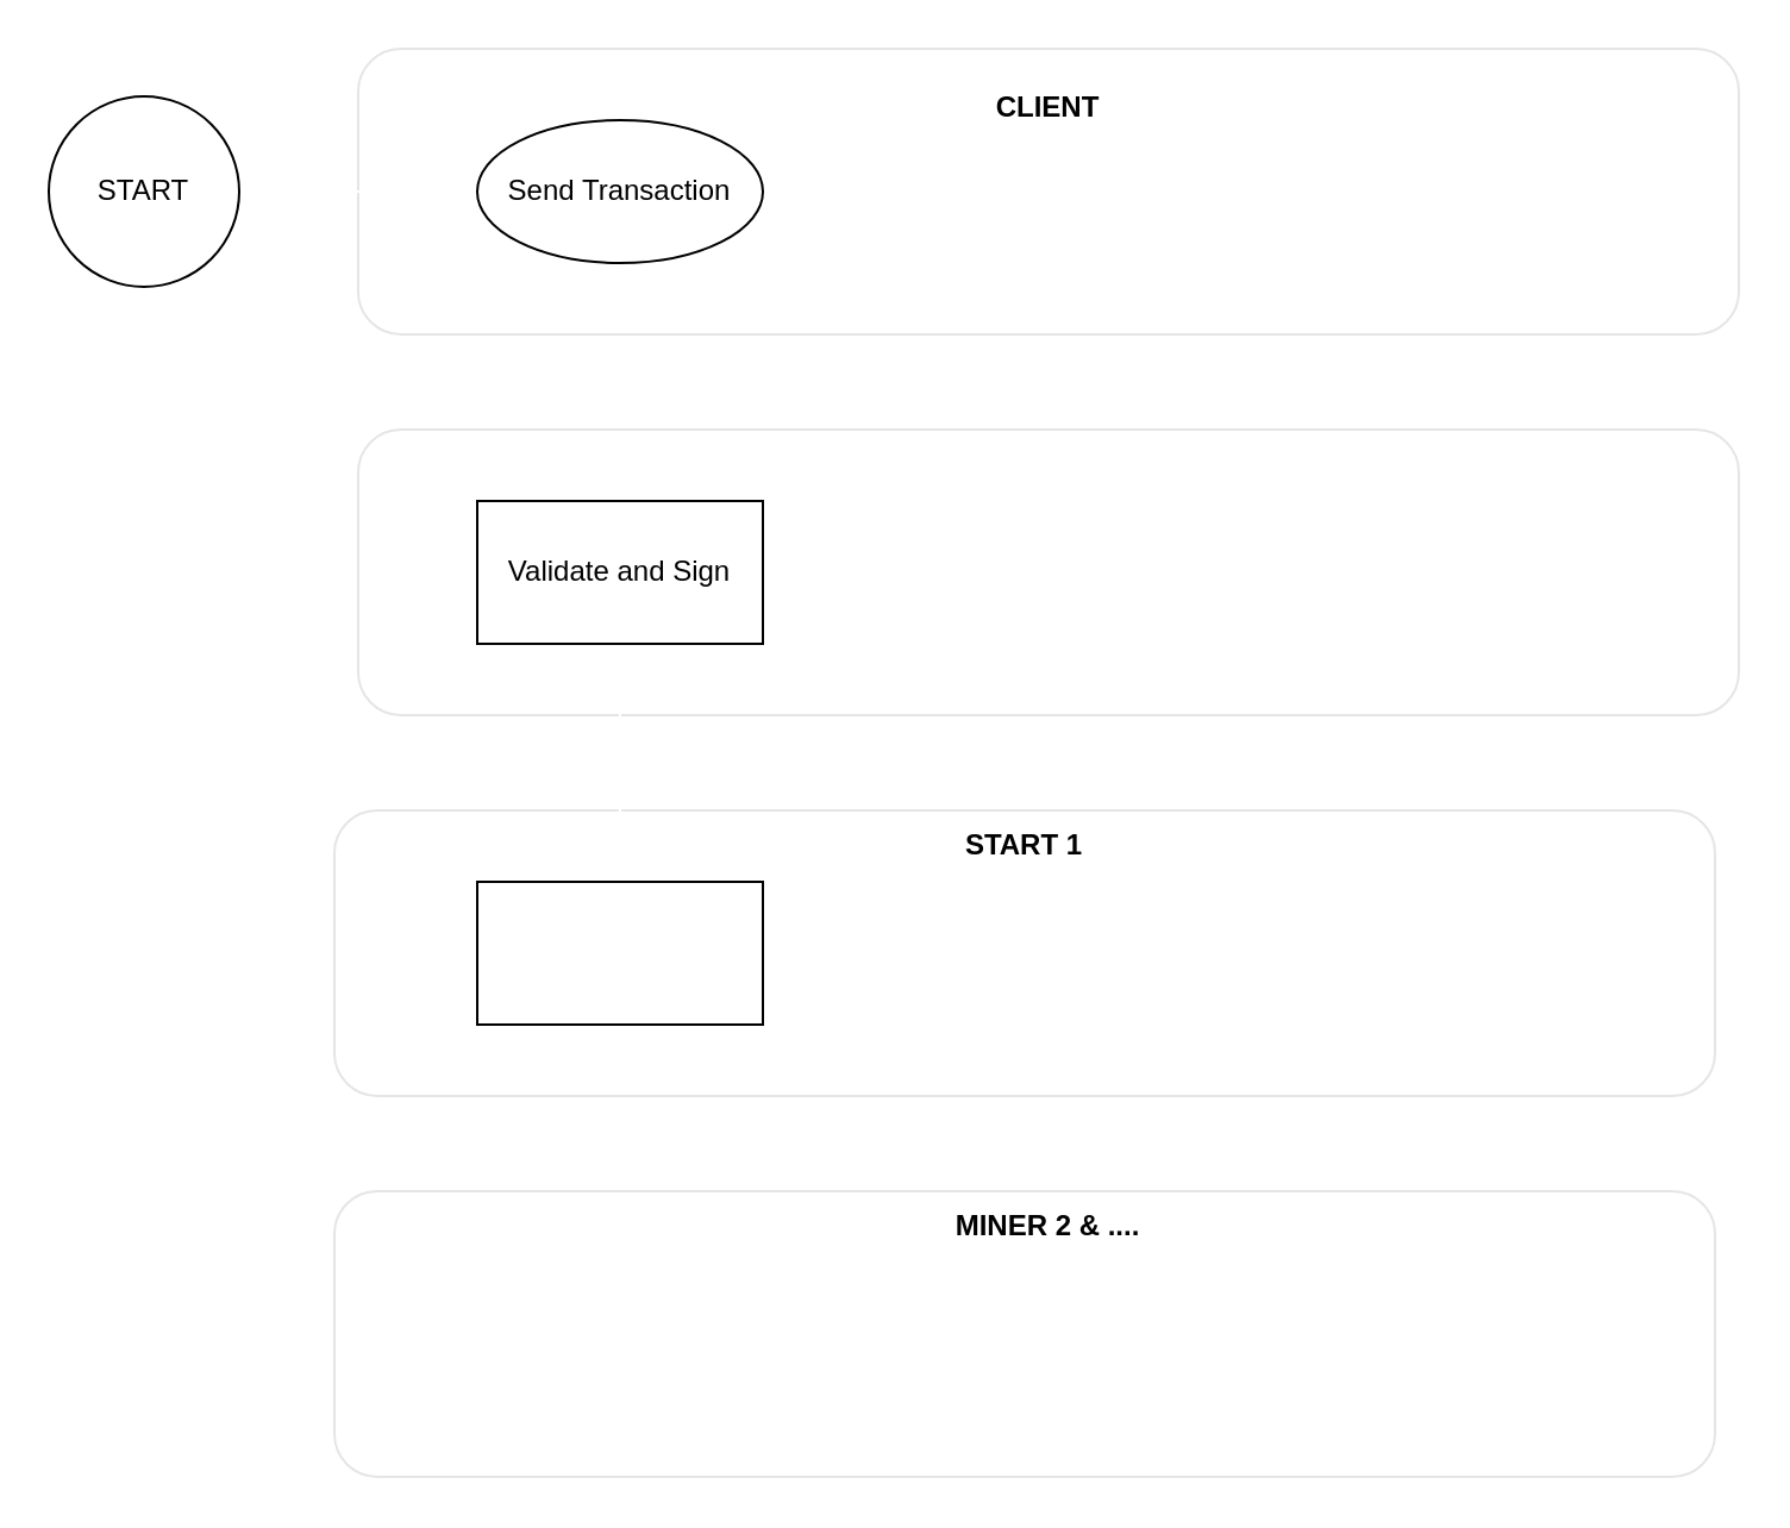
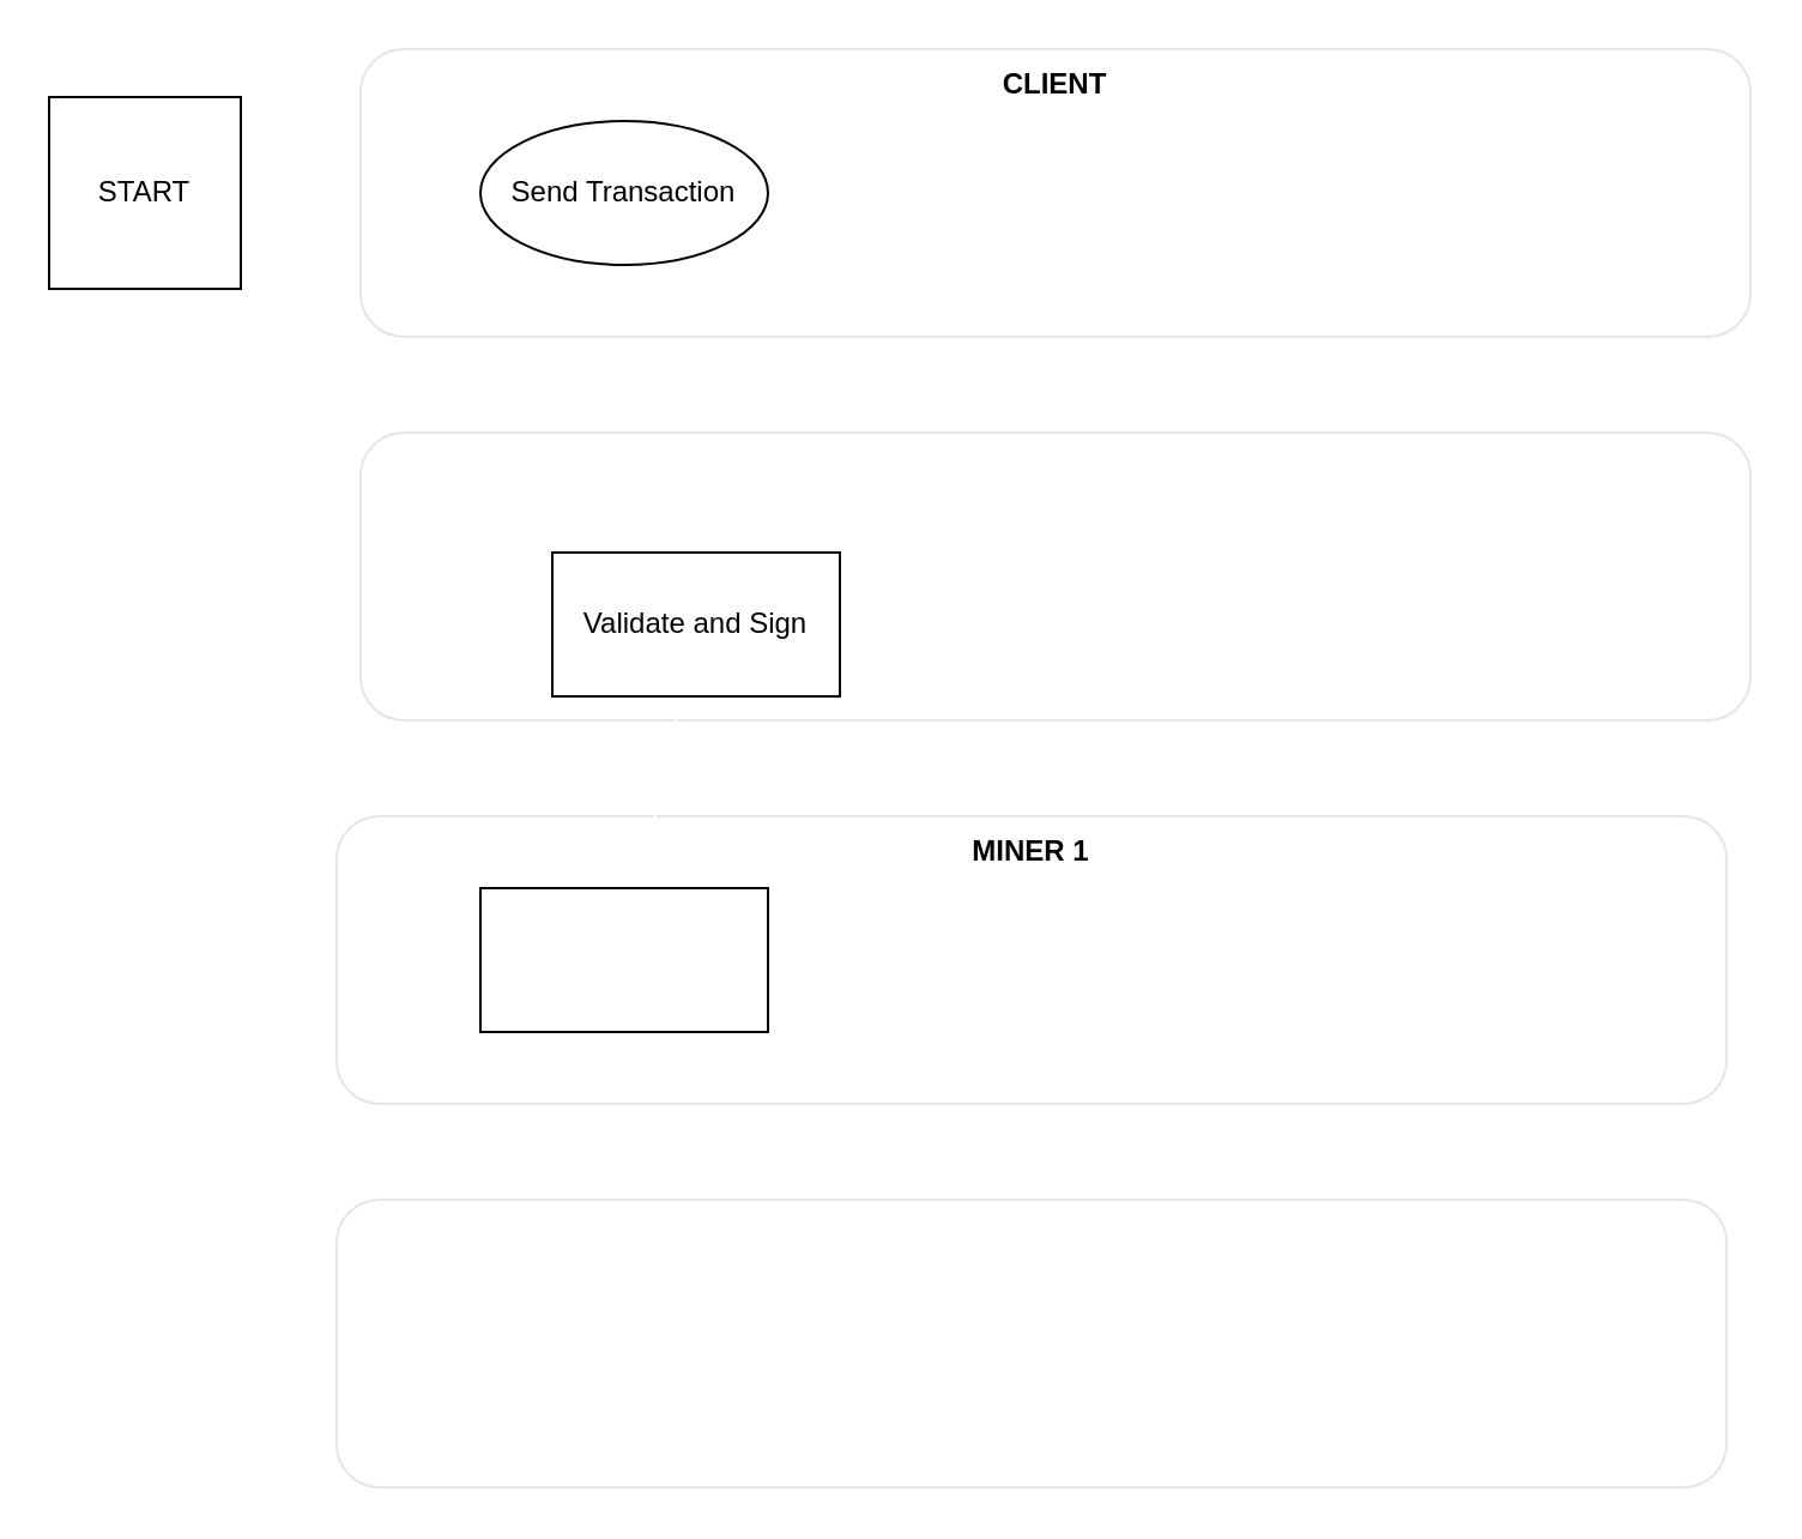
  <mxCell id="0" />
  <mxCell id="1" parent="0" />
  <mxCell id="2" value="" style="rounded=1;whiteSpace=wrap;html=1;fillColor=#FFFFFF;opacity=10;" vertex="1" parent="1"><mxGeometry x="140" y="340" width="580" height="120" as="geometry" /></mxCell>
  <mxCell id="3" value="" style="rounded=1;whiteSpace=wrap;html=1;fillColor=#FFFFFF;opacity=10;" vertex="1" parent="1"><mxGeometry x="150" y="20" width="580" height="120" as="geometry" /></mxCell>
  <mxCell id="4" value="" style="rounded=1;whiteSpace=wrap;html=1;fillColor=#FFFFFF;opacity=10;" vertex="1" parent="1"><mxGeometry x="150" y="180" width="580" height="120" as="geometry" /></mxCell>
- <mxCell id="5" value="" style="edgeStyle=none;html=1;strokeColor=#FFFFFF;" edge="1" parent="1" source="6" target="7"><mxGeometry relative="1" as="geometry" /></mxCell>
- <mxCell id="6" value="START" style="ellipse;whiteSpace=wrap;html=1;aspect=fixed;" vertex="1" parent="1"><mxGeometry x="20" y="40" width="80" height="80" as="geometry" /></mxCell>
+ <mxCell id="6" value="START" style="whiteSpace=wrap;html=1;aspect=fixed;rounded=0;" vertex="1" parent="1"><mxGeometry x="20" y="40" width="80" height="80" as="geometry" /></mxCell>
  <mxCell id="7" value="Send Transaction" style="ellipse;whiteSpace=wrap;html=1;" vertex="1" parent="1"><mxGeometry x="200" y="50" width="120" height="60" as="geometry" /></mxCell>
  <mxCell id="8" value="" style="edgeStyle=none;html=1;strokeColor=#FFFFFF;" edge="1" parent="1" source="9" target="10"><mxGeometry relative="1" as="geometry" /></mxCell>
- <mxCell id="9" value="Validate and Sign" style="whiteSpace=wrap;html=1;" vertex="1" parent="1"><mxGeometry x="200" y="210" width="120" height="60" as="geometry" /></mxCell>
+ <mxCell id="9" value="Validate and Sign" style="whiteSpace=wrap;html=1;" vertex="1" parent="1"><mxGeometry x="230" y="230" width="120" height="60" as="geometry" /></mxCell>
  <mxCell id="10" value="" style="whiteSpace=wrap;html=1;" vertex="1" parent="1"><mxGeometry x="200" y="370" width="120" height="60" as="geometry" /></mxCell>
- <mxCell id="11" value="&lt;b&gt;CLIENT&lt;/b&gt;" style="text;html=1;strokeColor=none;fillColor=none;align=center;verticalAlign=middle;whiteSpace=wrap;rounded=0;opacity=10;" vertex="1" parent="1"><mxGeometry x="410" y="30" width="60" height="30" as="geometry" /></mxCell>
- <mxCell id="12" value="&lt;b&gt;START 1&lt;/b&gt;" style="text;html=1;strokeColor=none;fillColor=none;align=center;verticalAlign=middle;whiteSpace=wrap;rounded=0;opacity=10;" vertex="1" parent="1"><mxGeometry x="365" y="340" width="130" height="30" as="geometry" /></mxCell>
+ <mxCell id="11" value="&lt;b&gt;CLIENT&lt;/b&gt;" style="text;html=1;strokeColor=none;fillColor=none;align=center;verticalAlign=middle;whiteSpace=wrap;rounded=0;opacity=10;" vertex="1" parent="1"><mxGeometry x="410" y="20" width="60" height="30" as="geometry" /></mxCell>
+ <mxCell id="12" value="&lt;b&gt;MINER 1&lt;/b&gt;" style="text;html=1;strokeColor=none;fillColor=none;align=center;verticalAlign=middle;whiteSpace=wrap;rounded=0;opacity=10;" vertex="1" parent="1"><mxGeometry x="365" y="340" width="130" height="30" as="geometry" /></mxCell>
  <mxCell id="13" value="" style="rounded=1;whiteSpace=wrap;html=1;fillColor=#FFFFFF;opacity=10;" vertex="1" parent="1"><mxGeometry x="140" y="500" width="580" height="120" as="geometry" /></mxCell>
- <mxCell id="14" value="&lt;b&gt;MINER 2 &amp;amp; ....&lt;/b&gt;" style="text;html=1;strokeColor=none;fillColor=none;align=center;verticalAlign=middle;whiteSpace=wrap;rounded=0;opacity=10;" vertex="1" parent="1"><mxGeometry x="375" y="500" width="130" height="30" as="geometry" /></mxCell>
